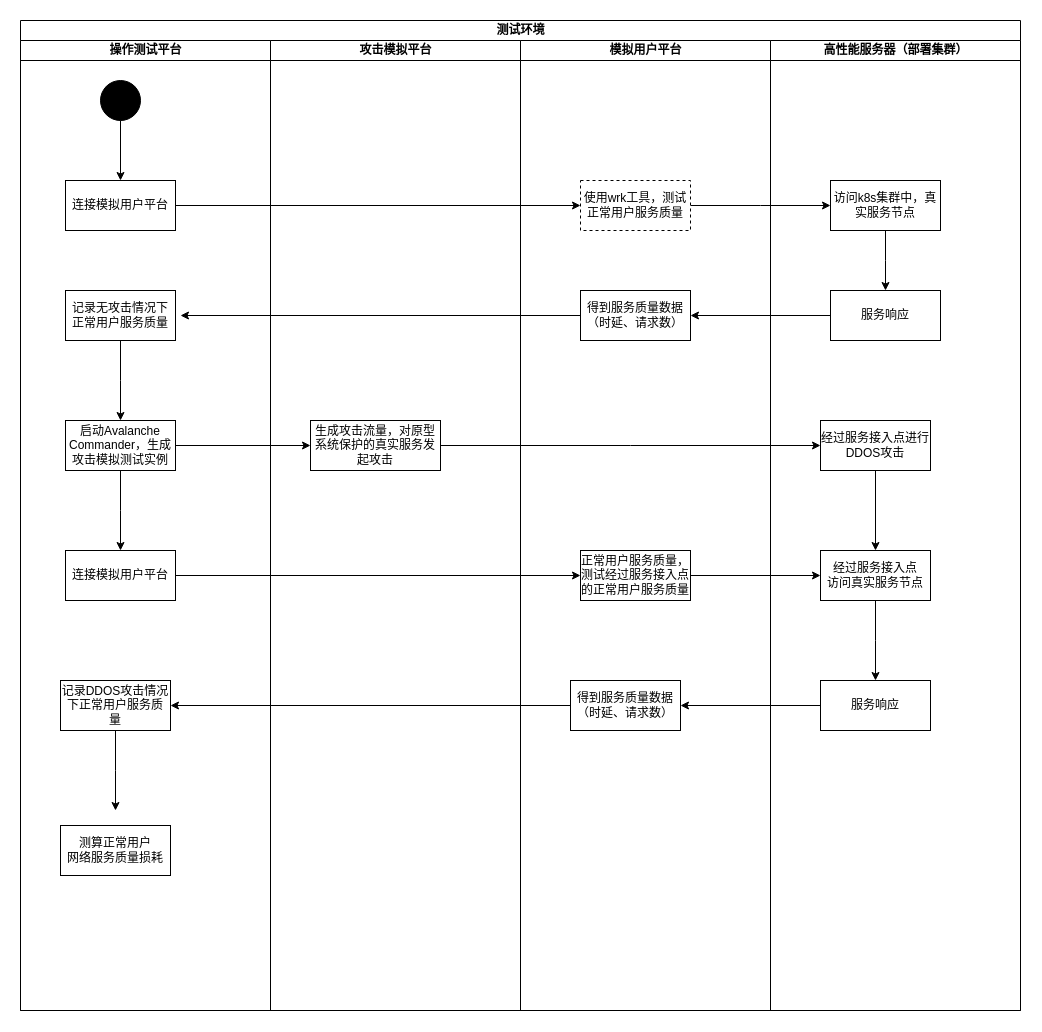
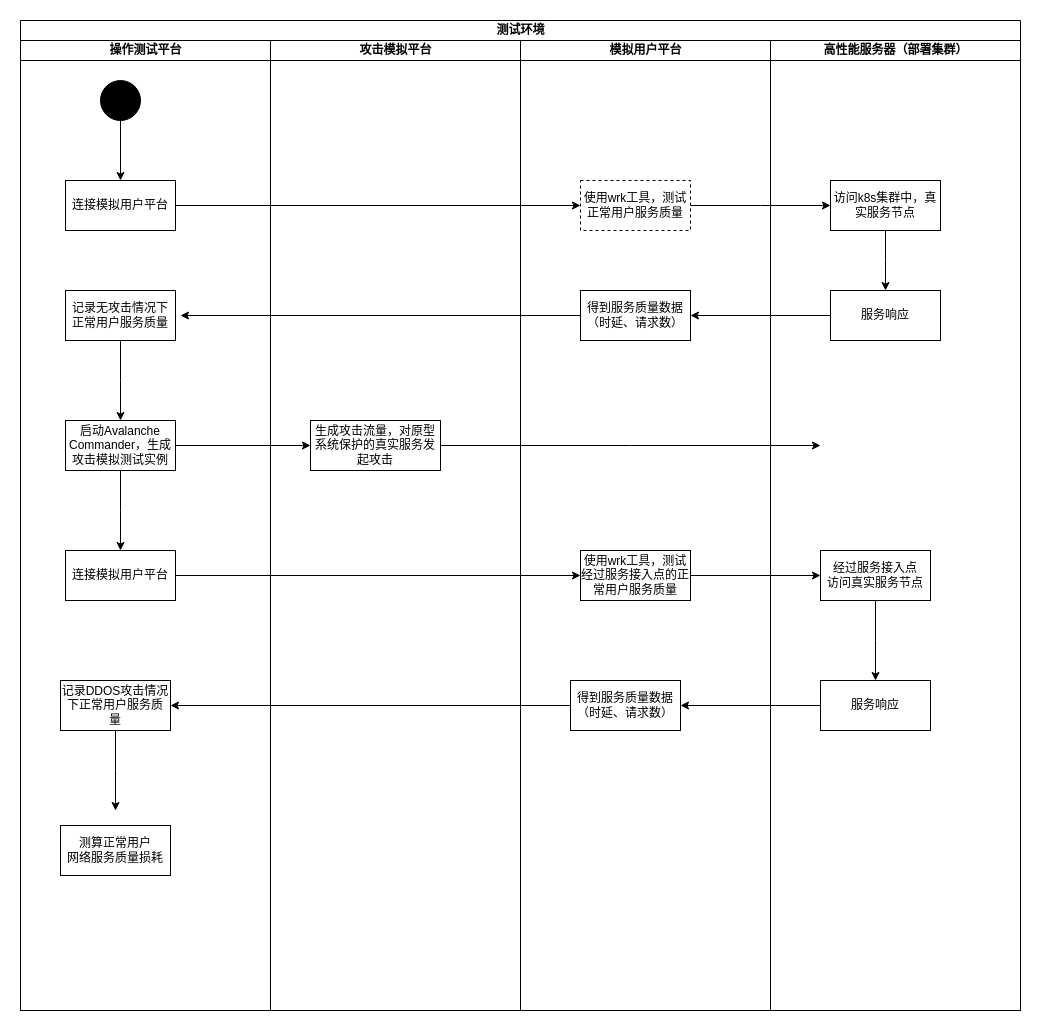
  <mxCell id="0" />
  <mxCell id="1" parent="0" />
  <mxCell id="2" value="测试环境" style="swimlane;html=1;childLayout=stackLayout;startSize=20;rounded=0;shadow=0;comic=0;labelBackgroundColor=none;strokeWidth=1;fontFamily=Verdana;fontSize=12;align=center;" parent="1" vertex="1"><mxGeometry x="20" y="20" width="1000" height="990" as="geometry" /></mxCell>
  <mxCell id="3" value="操作测试平台" style="swimlane;html=1;startSize=20;" parent="2" vertex="1"><mxGeometry y="20" width="250" height="970" as="geometry"><mxRectangle y="20" width="40" height="970" as="alternateBounds" /></mxGeometry></mxCell>
  <mxCell id="4" style="edgeStyle=orthogonalEdgeStyle;rounded=0;orthogonalLoop=1;jettySize=auto;html=1;entryX=0.5;entryY=0;entryDx=0;entryDy=0;" edge="1" parent="3" source="5" target="7"><mxGeometry relative="1" as="geometry" /></mxCell>
  <mxCell id="5" value="" style="ellipse;whiteSpace=wrap;html=1;rounded=0;shadow=0;comic=0;labelBackgroundColor=none;strokeWidth=1;fillColor=#000000;fontFamily=Verdana;fontSize=12;align=center;" parent="3" vertex="1"><mxGeometry x="80" y="40" width="40" height="40" as="geometry" /></mxCell>
  <mxCell id="6" style="edgeStyle=orthogonalEdgeStyle;rounded=0;orthogonalLoop=1;jettySize=auto;html=1;" edge="1" parent="3" source="7"><mxGeometry relative="1" as="geometry"><mxPoint x="560" y="165" as="targetPoint" /></mxGeometry></mxCell>
  <mxCell id="7" value="连接模拟用户平台" style="html=1;whiteSpace=wrap;" vertex="1" parent="3"><mxGeometry x="45" y="140" width="110" height="50" as="geometry" /></mxCell>
  <mxCell id="8" style="edgeStyle=orthogonalEdgeStyle;rounded=0;orthogonalLoop=1;jettySize=auto;html=1;" edge="1" parent="3" source="9"><mxGeometry relative="1" as="geometry"><mxPoint x="100" y="380" as="targetPoint" /></mxGeometry></mxCell>
  <mxCell id="9" value="记录无攻击情况下&lt;div&gt;正常用户服务质量&lt;/div&gt;" style="html=1;whiteSpace=wrap;" vertex="1" parent="3"><mxGeometry x="45" y="250" width="110" height="50" as="geometry" /></mxCell>
  <mxCell id="10" style="edgeStyle=orthogonalEdgeStyle;rounded=0;orthogonalLoop=1;jettySize=auto;html=1;" edge="1" parent="3" source="12"><mxGeometry relative="1" as="geometry"><mxPoint x="100" y="510" as="targetPoint" /></mxGeometry></mxCell>
  <mxCell id="11" style="edgeStyle=orthogonalEdgeStyle;rounded=0;orthogonalLoop=1;jettySize=auto;html=1;" edge="1" parent="3" source="12"><mxGeometry relative="1" as="geometry"><mxPoint x="290" y="405" as="targetPoint" /></mxGeometry></mxCell>
  <mxCell id="12" value="&lt;font face=&quot;Helvetica&quot; style=&quot;font-size: 12px;&quot;&gt;启动&lt;span style=&quot;background-color: initial;&quot;&gt;Avalanche Commander，生成攻击模拟测试实例&lt;/span&gt;&lt;/font&gt;" style="html=1;whiteSpace=wrap;" vertex="1" parent="3"><mxGeometry x="45" y="380" width="110" height="50" as="geometry" /></mxCell>
  <mxCell id="13" value="连接模拟用户平台" style="html=1;whiteSpace=wrap;" vertex="1" parent="3"><mxGeometry x="45" y="510" width="110" height="50" as="geometry" /></mxCell>
  <mxCell id="14" style="edgeStyle=orthogonalEdgeStyle;rounded=0;orthogonalLoop=1;jettySize=auto;html=1;" edge="1" parent="3" source="15"><mxGeometry relative="1" as="geometry"><mxPoint x="95" y="770" as="targetPoint" /></mxGeometry></mxCell>
  <mxCell id="15" value="记录DDOS攻击情况下正常&lt;span style=&quot;background-color: initial;&quot;&gt;用户服务质量&lt;/span&gt;" style="html=1;whiteSpace=wrap;" vertex="1" parent="3"><mxGeometry x="40" y="640" width="110" height="50" as="geometry" /></mxCell>
  <mxCell id="16" value="测算正常用户&lt;div&gt;网络服务质量损耗&lt;/div&gt;" style="html=1;whiteSpace=wrap;" vertex="1" parent="3"><mxGeometry x="40" y="785" width="110" height="50" as="geometry" /></mxCell>
  <mxCell id="17" value="攻击模拟平台" style="swimlane;html=1;startSize=20;" parent="2" vertex="1"><mxGeometry x="250" y="20" width="250" height="970" as="geometry" /></mxCell>
  <mxCell id="18" style="edgeStyle=orthogonalEdgeStyle;rounded=0;orthogonalLoop=1;jettySize=auto;html=1;" edge="1" parent="17" source="19"><mxGeometry relative="1" as="geometry"><mxPoint x="550" y="405" as="targetPoint" /></mxGeometry></mxCell>
  <mxCell id="19" value="生成攻击流量，对原型系统保护的真实服务发起攻击" style="html=1;whiteSpace=wrap;" vertex="1" parent="17"><mxGeometry x="40" y="380" width="130" height="50" as="geometry" /></mxCell>
  <mxCell id="20" value="模拟用户平台" style="swimlane;html=1;startSize=20;" parent="2" vertex="1"><mxGeometry x="500" y="20" width="250" height="970" as="geometry" /></mxCell>
  <mxCell id="21" style="edgeStyle=orthogonalEdgeStyle;rounded=0;orthogonalLoop=1;jettySize=auto;html=1;" edge="1" parent="20" source="22"><mxGeometry relative="1" as="geometry"><mxPoint x="310" y="165" as="targetPoint" /></mxGeometry></mxCell>
  <mxCell id="22" value="使用wrk工具，测试正常用户服务质量" style="html=1;whiteSpace=wrap;dashed=1;" vertex="1" parent="20"><mxGeometry x="60" y="140" width="110" height="50" as="geometry" /></mxCell>
  <mxCell id="23" style="edgeStyle=orthogonalEdgeStyle;rounded=0;orthogonalLoop=1;jettySize=auto;html=1;" edge="1" parent="20" source="24"><mxGeometry relative="1" as="geometry"><mxPoint x="-340" y="275" as="targetPoint" /></mxGeometry></mxCell>
  <mxCell id="24" value="得到服务质量数据（时延、请求数）" style="html=1;whiteSpace=wrap;" vertex="1" parent="20"><mxGeometry x="60" y="250" width="110" height="50" as="geometry" /></mxCell>
- <mxCell id="25" value="正常用户服务质量，测试经过服务接入点的正常用户服务质量" style="html=1;whiteSpace=wrap;" vertex="1" parent="20"><mxGeometry x="60" y="510" width="110" height="50" as="geometry" /></mxCell>
+ <mxCell id="25" value="使用wrk工具，测试经过服务接入点的正常用户服务质量" style="html=1;whiteSpace=wrap;" vertex="1" parent="20"><mxGeometry x="60" y="510" width="110" height="50" as="geometry" /></mxCell>
  <mxCell id="26" style="edgeStyle=orthogonalEdgeStyle;rounded=0;orthogonalLoop=1;jettySize=auto;html=1;" edge="1" parent="20" source="27"><mxGeometry relative="1" as="geometry"><mxPoint x="-350" y="665" as="targetPoint" /></mxGeometry></mxCell>
  <mxCell id="27" value="得到服务质量数据（时延、请求数）" style="html=1;whiteSpace=wrap;" vertex="1" parent="20"><mxGeometry x="50" y="640" width="110" height="50" as="geometry" /></mxCell>
  <mxCell id="28" style="edgeStyle=orthogonalEdgeStyle;rounded=0;orthogonalLoop=1;jettySize=auto;html=1;" edge="1" parent="20"><mxGeometry relative="1" as="geometry"><mxPoint x="160" y="665" as="targetPoint" /><mxPoint x="300" y="665" as="sourcePoint" /></mxGeometry></mxCell>
  <mxCell id="29" value="高性能服务器（部署集群）" style="swimlane;html=1;startSize=20;" vertex="1" parent="2"><mxGeometry x="750" y="20" width="250" height="970" as="geometry" /></mxCell>
  <mxCell id="30" style="edgeStyle=orthogonalEdgeStyle;rounded=0;orthogonalLoop=1;jettySize=auto;html=1;" edge="1" parent="29" source="31"><mxGeometry relative="1" as="geometry"><mxPoint x="115" y="250" as="targetPoint" /></mxGeometry></mxCell>
  <mxCell id="31" value="访问k8s集群中，真实服务节点" style="html=1;whiteSpace=wrap;" vertex="1" parent="29"><mxGeometry x="60" y="140" width="110" height="50" as="geometry" /></mxCell>
  <mxCell id="32" style="edgeStyle=orthogonalEdgeStyle;rounded=0;orthogonalLoop=1;jettySize=auto;html=1;" edge="1" parent="29" source="33"><mxGeometry relative="1" as="geometry"><mxPoint x="-80" y="275" as="targetPoint" /></mxGeometry></mxCell>
  <mxCell id="33" value="服务响应" style="html=1;whiteSpace=wrap;" vertex="1" parent="29"><mxGeometry x="60" y="250" width="110" height="50" as="geometry" /></mxCell>
- <mxCell id="34" style="edgeStyle=orthogonalEdgeStyle;rounded=0;orthogonalLoop=1;jettySize=auto;html=1;entryX=0.5;entryY=0;entryDx=0;entryDy=0;" edge="1" parent="29" source="35" target="37"><mxGeometry relative="1" as="geometry" /></mxCell>
- <mxCell id="35" value="经过服务接入点进行DDOS攻击" style="html=1;whiteSpace=wrap;" vertex="1" parent="29"><mxGeometry x="50" y="380" width="110" height="50" as="geometry" /></mxCell>
  <mxCell id="36" style="edgeStyle=orthogonalEdgeStyle;rounded=0;orthogonalLoop=1;jettySize=auto;html=1;" edge="1" parent="29" source="37"><mxGeometry relative="1" as="geometry"><mxPoint x="105" y="640" as="targetPoint" /></mxGeometry></mxCell>
  <mxCell id="37" value="经过服务接入点&lt;div&gt;访问真实服务节点&lt;/div&gt;" style="html=1;whiteSpace=wrap;" vertex="1" parent="29"><mxGeometry x="50" y="510" width="110" height="50" as="geometry" /></mxCell>
  <mxCell id="38" value="服务响应" style="html=1;whiteSpace=wrap;" vertex="1" parent="29"><mxGeometry x="50" y="640" width="110" height="50" as="geometry" /></mxCell>
  <mxCell id="39" style="edgeStyle=orthogonalEdgeStyle;rounded=0;orthogonalLoop=1;jettySize=auto;html=1;entryX=0;entryY=0.5;entryDx=0;entryDy=0;" edge="1" parent="2" source="13" target="25"><mxGeometry relative="1" as="geometry" /></mxCell>
  <mxCell id="40" style="edgeStyle=orthogonalEdgeStyle;rounded=0;orthogonalLoop=1;jettySize=auto;html=1;entryX=0;entryY=0.5;entryDx=0;entryDy=0;" edge="1" parent="2" source="25" target="37"><mxGeometry relative="1" as="geometry"><mxPoint x="790" y="555" as="targetPoint" /></mxGeometry></mxCell>
